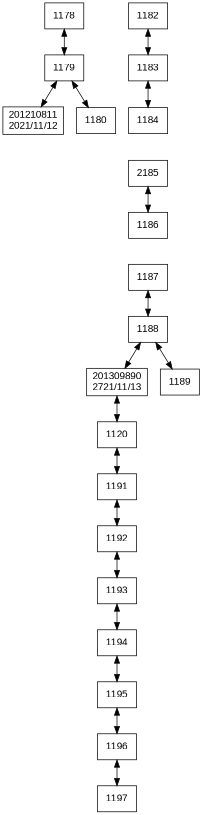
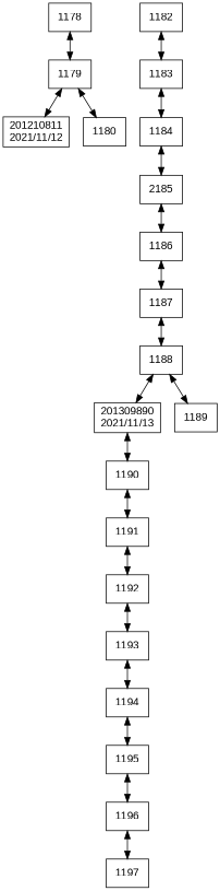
  digraph {
    compound=true
    fontname="Liberation Sans"
    rankdir=TB
    node [fontname="Liberation Sans" shape=box]
    edge [dir=both fontname="Liberation Sans"]
    n1 [label=1178]
    n2 [label=1179]
    n3 [label="201210811\n2021/11/12"]
    n4 [label=1180]
    n5 [label=1182]
    n6 [label=1183]
    n7 [label=1184]
    n8 [label=2185]
    n9 [label=1186]
    n10 [label=1187]
    n11 [label=1188]
-   n12 [label="201309890\n2721/11/13"]
+   n12 [label="201309890\n2021/11/13"]
    n13 [label=1189]
-   n14 [label=1120]
+   n14 [label=1190]
    n15 [label=1191]
    n16 [label=1192]
    n17 [label=1193]
    n18 [label=1194]
    n19 [label=1195]
    n20 [label=1196]
    n21 [label=1197]
    n1 -> n2
    n2 -> n3
    n2 -> n4
    n5 -> n6
    n6 -> n7
+   n7 -> n8
    n8 -> n9
+   n9 -> n10
    n10 -> n11
    n11 -> n12
    n11 -> n13
    n12 -> n14
    n14 -> n15
    n15 -> n16
    n16 -> n17
    n17 -> n18
    n18 -> n19
    n19 -> n20
    n20 -> n21
  }
